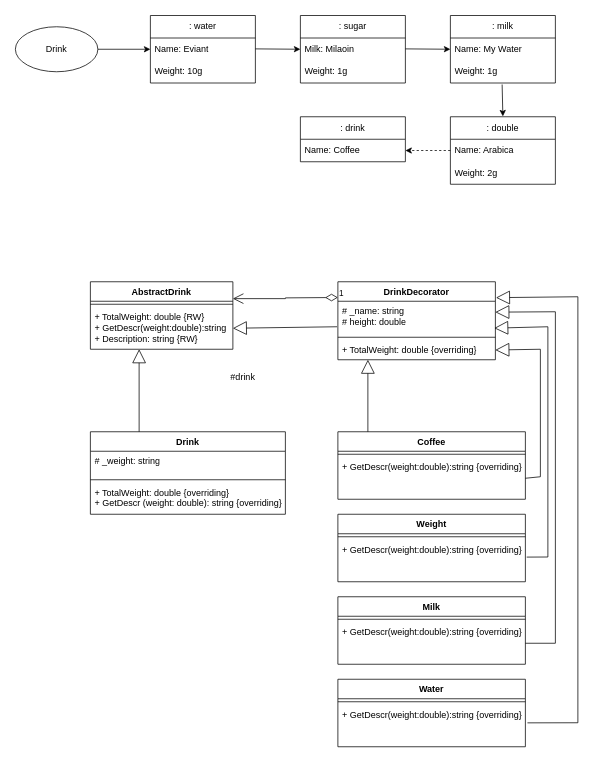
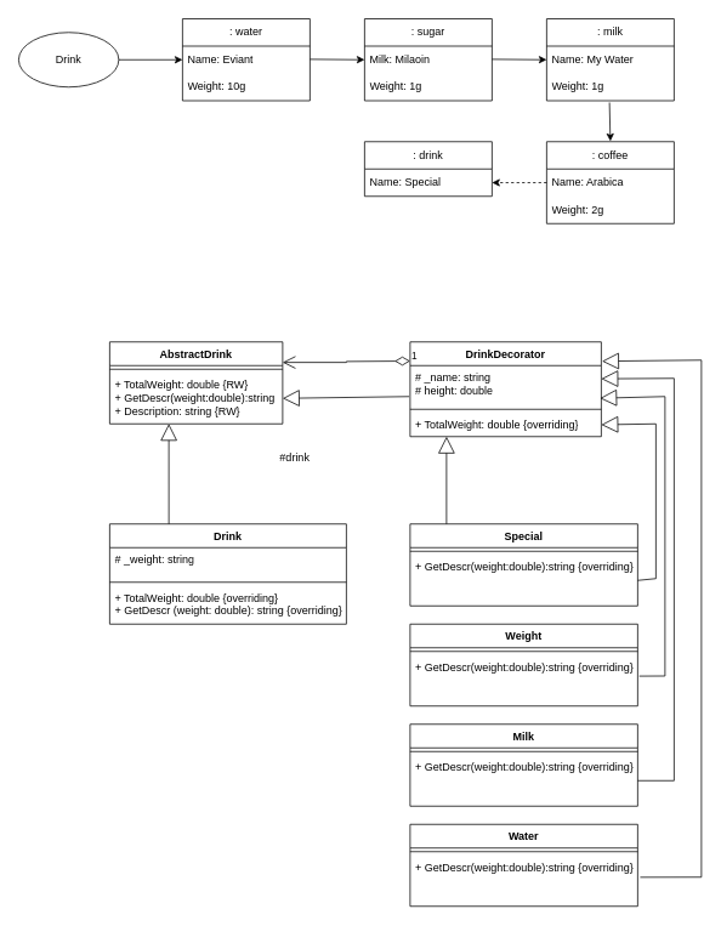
  <mxCell id="0" />
  <mxCell id="1" parent="0" />
  <mxCell id="2" value="Drink" style="ellipse;whiteSpace=wrap;html=1;" vertex="1" parent="1"><mxGeometry x="20" y="35" width="110" height="60" as="geometry" /></mxCell>
  <mxCell id="3" value=": water" style="swimlane;fontStyle=0;childLayout=stackLayout;horizontal=1;startSize=30;horizontalStack=0;resizeParent=1;resizeParentMax=0;resizeLast=0;collapsible=1;marginBottom=0;whiteSpace=wrap;html=1;" vertex="1" parent="1"><mxGeometry x="200" y="20" width="140" height="90" as="geometry" /></mxCell>
  <mxCell id="4" value="Name: Eviant" style="text;strokeColor=none;fillColor=none;align=left;verticalAlign=middle;spacingLeft=4;spacingRight=4;overflow=hidden;points=[[0,0.5],[1,0.5]];portConstraint=eastwest;rotatable=0;whiteSpace=wrap;html=1;" vertex="1" parent="3"><mxGeometry y="30" width="140" height="30" as="geometry" /></mxCell>
  <mxCell id="5" value="Weight: 10g" style="text;strokeColor=none;fillColor=none;align=left;verticalAlign=middle;spacingLeft=4;spacingRight=4;overflow=hidden;points=[[0,0.5],[1,0.5]];portConstraint=eastwest;rotatable=0;whiteSpace=wrap;html=1;" vertex="1" parent="3"><mxGeometry y="60" width="140" height="30" as="geometry" /></mxCell>
  <mxCell id="6" value=": sugar" style="swimlane;fontStyle=0;childLayout=stackLayout;horizontal=1;startSize=30;horizontalStack=0;resizeParent=1;resizeParentMax=0;resizeLast=0;collapsible=1;marginBottom=0;whiteSpace=wrap;html=1;" vertex="1" parent="1"><mxGeometry x="400" y="20" width="140" height="90" as="geometry" /></mxCell>
  <mxCell id="7" value="Milk: Milaoin" style="text;strokeColor=none;fillColor=none;align=left;verticalAlign=middle;spacingLeft=4;spacingRight=4;overflow=hidden;points=[[0,0.5],[1,0.5]];portConstraint=eastwest;rotatable=0;whiteSpace=wrap;html=1;" vertex="1" parent="6"><mxGeometry y="30" width="140" height="30" as="geometry" /></mxCell>
  <mxCell id="8" value="Weight: 1g" style="text;strokeColor=none;fillColor=none;align=left;verticalAlign=middle;spacingLeft=4;spacingRight=4;overflow=hidden;points=[[0,0.5],[1,0.5]];portConstraint=eastwest;rotatable=0;whiteSpace=wrap;html=1;" vertex="1" parent="6"><mxGeometry y="60" width="140" height="30" as="geometry" /></mxCell>
  <mxCell id="9" value=": milk" style="swimlane;fontStyle=0;childLayout=stackLayout;horizontal=1;startSize=30;horizontalStack=0;resizeParent=1;resizeParentMax=0;resizeLast=0;collapsible=1;marginBottom=0;whiteSpace=wrap;html=1;" vertex="1" parent="1"><mxGeometry x="600" y="20" width="140" height="90" as="geometry" /></mxCell>
  <mxCell id="10" value="Name: My Water" style="text;strokeColor=none;fillColor=none;align=left;verticalAlign=middle;spacingLeft=4;spacingRight=4;overflow=hidden;points=[[0,0.5],[1,0.5]];portConstraint=eastwest;rotatable=0;whiteSpace=wrap;html=1;" vertex="1" parent="9"><mxGeometry y="30" width="140" height="30" as="geometry" /></mxCell>
  <mxCell id="11" value="Weight: 1g" style="text;strokeColor=none;fillColor=none;align=left;verticalAlign=middle;spacingLeft=4;spacingRight=4;overflow=hidden;points=[[0,0.5],[1,0.5]];portConstraint=eastwest;rotatable=0;whiteSpace=wrap;html=1;" vertex="1" parent="9"><mxGeometry y="60" width="140" height="30" as="geometry" /></mxCell>
- <mxCell id="12" value=": double" style="swimlane;fontStyle=0;childLayout=stackLayout;horizontal=1;startSize=30;horizontalStack=0;resizeParent=1;resizeParentMax=0;resizeLast=0;collapsible=1;marginBottom=0;whiteSpace=wrap;html=1;" vertex="1" parent="1"><mxGeometry x="600" y="155" width="140" height="90" as="geometry" /></mxCell>
+ <mxCell id="12" value=": coffee" style="swimlane;fontStyle=0;childLayout=stackLayout;horizontal=1;startSize=30;horizontalStack=0;resizeParent=1;resizeParentMax=0;resizeLast=0;collapsible=1;marginBottom=0;whiteSpace=wrap;html=1;" vertex="1" parent="1"><mxGeometry x="600" y="155" width="140" height="90" as="geometry" /></mxCell>
  <mxCell id="13" value="Name: Arabica" style="text;strokeColor=none;fillColor=none;align=left;verticalAlign=middle;spacingLeft=4;spacingRight=4;overflow=hidden;points=[[0,0.5],[1,0.5]];portConstraint=eastwest;rotatable=0;whiteSpace=wrap;html=1;" vertex="1" parent="12"><mxGeometry y="30" width="140" height="30" as="geometry" /></mxCell>
  <mxCell id="14" value="Weight: 2g" style="text;strokeColor=none;fillColor=none;align=left;verticalAlign=middle;spacingLeft=4;spacingRight=4;overflow=hidden;points=[[0,0.5],[1,0.5]];portConstraint=eastwest;rotatable=0;whiteSpace=wrap;html=1;" vertex="1" parent="12"><mxGeometry y="60" width="140" height="30" as="geometry" /></mxCell>
  <mxCell id="15" value=": drink" style="swimlane;fontStyle=0;childLayout=stackLayout;horizontal=1;startSize=30;horizontalStack=0;resizeParent=1;resizeParentMax=0;resizeLast=0;collapsible=1;marginBottom=0;whiteSpace=wrap;html=1;" vertex="1" parent="1"><mxGeometry x="400" y="155" width="140" height="60" as="geometry" /></mxCell>
- <mxCell id="16" value="Name: Coffee" style="text;strokeColor=none;fillColor=none;align=left;verticalAlign=middle;spacingLeft=4;spacingRight=4;overflow=hidden;points=[[0,0.5],[1,0.5]];portConstraint=eastwest;rotatable=0;whiteSpace=wrap;html=1;" vertex="1" parent="15"><mxGeometry y="30" width="140" height="30" as="geometry" /></mxCell>
+ <mxCell id="16" value="Name: Special" style="text;strokeColor=none;fillColor=none;align=left;verticalAlign=middle;spacingLeft=4;spacingRight=4;overflow=hidden;points=[[0,0.5],[1,0.5]];portConstraint=eastwest;rotatable=0;whiteSpace=wrap;html=1;" vertex="1" parent="15"><mxGeometry y="30" width="140" height="30" as="geometry" /></mxCell>
  <mxCell id="17" value="" style="endArrow=classic;html=1;rounded=0;entryX=0;entryY=0.5;entryDx=0;entryDy=0;exitX=1;exitY=0.5;exitDx=0;exitDy=0;" edge="1" parent="1" source="2" target="4"><mxGeometry width="50" height="50" relative="1" as="geometry"><mxPoint x="130" y="70" as="sourcePoint" /><mxPoint x="180" y="20" as="targetPoint" /></mxGeometry></mxCell>
  <mxCell id="18" value="" style="endArrow=classic;html=1;rounded=0;exitX=1;exitY=0.5;exitDx=0;exitDy=0;" edge="1" parent="1"><mxGeometry width="50" height="50" relative="1" as="geometry"><mxPoint x="340" y="64.5" as="sourcePoint" /><mxPoint x="400" y="65" as="targetPoint" /></mxGeometry></mxCell>
  <mxCell id="19" value="" style="endArrow=classic;html=1;rounded=0;exitX=1;exitY=0.5;exitDx=0;exitDy=0;" edge="1" parent="1"><mxGeometry width="50" height="50" relative="1" as="geometry"><mxPoint x="540" y="64.5" as="sourcePoint" /><mxPoint x="600" y="65" as="targetPoint" /></mxGeometry></mxCell>
  <mxCell id="20" value="" style="endArrow=classic;html=1;rounded=0;exitX=0.493;exitY=1.067;exitDx=0;exitDy=0;exitPerimeter=0;" edge="1" parent="1" source="11"><mxGeometry width="50" height="50" relative="1" as="geometry"><mxPoint x="610" y="154" as="sourcePoint" /><mxPoint x="670" y="154.5" as="targetPoint" /></mxGeometry></mxCell>
  <mxCell id="21" value="" style="endArrow=classic;html=1;rounded=0;exitX=0;exitY=0.5;exitDx=0;exitDy=0;entryX=1;entryY=0.75;entryDx=0;entryDy=0;dashed=1;" edge="1" parent="1" source="13" target="15"><mxGeometry width="50" height="50" relative="1" as="geometry"><mxPoint x="520" y="255" as="sourcePoint" /><mxPoint x="580" y="255.5" as="targetPoint" /></mxGeometry></mxCell>
  <mxCell id="22" value="AbstractDrink" style="swimlane;fontStyle=1;align=center;verticalAlign=top;childLayout=stackLayout;horizontal=1;startSize=26;horizontalStack=0;resizeParent=1;resizeParentMax=0;resizeLast=0;collapsible=1;marginBottom=0;whiteSpace=wrap;html=1;" vertex="1" parent="1"><mxGeometry x="120" y="375" width="190" height="90" as="geometry" /></mxCell>
  <mxCell id="23" value="" style="line;strokeWidth=1;fillColor=none;align=left;verticalAlign=middle;spacingTop=-1;spacingLeft=3;spacingRight=3;rotatable=0;labelPosition=right;points=[];portConstraint=eastwest;strokeColor=inherit;" vertex="1" parent="22"><mxGeometry y="26" width="190" height="8" as="geometry" /></mxCell>
  <mxCell id="24" value="&lt;div&gt;+ TotalWeight: double {RW}&lt;/div&gt;&lt;div&gt;+ GetDescr(weight:double):string&lt;br&gt;&lt;/div&gt;&lt;div&gt;+ Description: string {RW}&lt;br&gt;&lt;/div&gt;" style="text;strokeColor=none;fillColor=none;align=left;verticalAlign=top;spacingLeft=4;spacingRight=4;overflow=hidden;rotatable=0;points=[[0,0.5],[1,0.5]];portConstraint=eastwest;whiteSpace=wrap;html=1;" vertex="1" parent="22"><mxGeometry y="34" width="190" height="56" as="geometry" /></mxCell>
  <mxCell id="25" value="DrinkDecorator" style="swimlane;fontStyle=1;align=center;verticalAlign=top;childLayout=stackLayout;horizontal=1;startSize=26;horizontalStack=0;resizeParent=1;resizeParentMax=0;resizeLast=0;collapsible=1;marginBottom=0;whiteSpace=wrap;html=1;" vertex="1" parent="1"><mxGeometry x="450" y="375" width="210" height="104" as="geometry" /></mxCell>
  <mxCell id="26" value="&lt;div&gt;# _name: string&lt;/div&gt;&lt;div&gt;# height: double&lt;br&gt;&lt;/div&gt;" style="text;strokeColor=none;fillColor=none;align=left;verticalAlign=top;spacingLeft=4;spacingRight=4;overflow=hidden;rotatable=0;points=[[0,0.5],[1,0.5]];portConstraint=eastwest;whiteSpace=wrap;html=1;" vertex="1" parent="25"><mxGeometry y="26" width="210" height="44" as="geometry" /></mxCell>
  <mxCell id="27" value="" style="line;strokeWidth=1;fillColor=none;align=left;verticalAlign=middle;spacingTop=-1;spacingLeft=3;spacingRight=3;rotatable=0;labelPosition=right;points=[];portConstraint=eastwest;strokeColor=inherit;" vertex="1" parent="25"><mxGeometry y="70" width="210" height="8" as="geometry" /></mxCell>
  <mxCell id="28" value="+ TotalWeight: double {overriding}" style="text;strokeColor=none;fillColor=none;align=left;verticalAlign=top;spacingLeft=4;spacingRight=4;overflow=hidden;rotatable=0;points=[[0,0.5],[1,0.5]];portConstraint=eastwest;whiteSpace=wrap;html=1;" vertex="1" parent="25"><mxGeometry y="78" width="210" height="26" as="geometry" /></mxCell>
  <mxCell id="29" value="Drink" style="swimlane;fontStyle=1;align=center;verticalAlign=top;childLayout=stackLayout;horizontal=1;startSize=26;horizontalStack=0;resizeParent=1;resizeParentMax=0;resizeLast=0;collapsible=1;marginBottom=0;whiteSpace=wrap;html=1;" vertex="1" parent="1"><mxGeometry x="120" y="575" width="260" height="110" as="geometry" /></mxCell>
  <mxCell id="30" value="&lt;div&gt;# _weight: string&lt;/div&gt;" style="text;strokeColor=none;fillColor=none;align=left;verticalAlign=top;spacingLeft=4;spacingRight=4;overflow=hidden;rotatable=0;points=[[0,0.5],[1,0.5]];portConstraint=eastwest;whiteSpace=wrap;html=1;" vertex="1" parent="29"><mxGeometry y="26" width="260" height="34" as="geometry" /></mxCell>
  <mxCell id="31" value="" style="line;strokeWidth=1;fillColor=none;align=left;verticalAlign=middle;spacingTop=-1;spacingLeft=3;spacingRight=3;rotatable=0;labelPosition=right;points=[];portConstraint=eastwest;strokeColor=inherit;" vertex="1" parent="29"><mxGeometry y="60" width="260" height="8" as="geometry" /></mxCell>
  <mxCell id="32" value="&lt;div&gt;+ TotalWeight: double {overriding}&lt;/div&gt;&lt;div&gt;+ GetDescr (weight: double): string {overriding}&lt;br&gt;&lt;/div&gt;" style="text;strokeColor=none;fillColor=none;align=left;verticalAlign=top;spacingLeft=4;spacingRight=4;overflow=hidden;rotatable=0;points=[[0,0.5],[1,0.5]];portConstraint=eastwest;whiteSpace=wrap;html=1;" vertex="1" parent="29"><mxGeometry y="68" width="260" height="42" as="geometry" /></mxCell>
  <mxCell id="33" value="" style="endArrow=block;endSize=16;endFill=0;html=1;rounded=0;entryX=0.342;entryY=1;entryDx=0;entryDy=0;entryPerimeter=0;exitX=0.25;exitY=0;exitDx=0;exitDy=0;" edge="1" parent="1" source="29" target="24"><mxGeometry width="160" relative="1" as="geometry"><mxPoint x="370" y="575" as="sourcePoint" /><mxPoint x="530" y="575" as="targetPoint" /></mxGeometry></mxCell>
  <mxCell id="34" value="" style="endArrow=block;endSize=16;endFill=0;html=1;rounded=0;entryX=1;entryY=0.5;entryDx=0;entryDy=0;exitX=-0.005;exitY=0.773;exitDx=0;exitDy=0;exitPerimeter=0;" edge="1" parent="1" source="26" target="24"><mxGeometry width="160" relative="1" as="geometry"><mxPoint x="360" y="565" as="sourcePoint" /><mxPoint x="360" y="455" as="targetPoint" /></mxGeometry></mxCell>
  <mxCell id="35" value="1" style="endArrow=open;html=1;endSize=12;startArrow=diamondThin;startSize=14;startFill=0;edgeStyle=orthogonalEdgeStyle;align=left;verticalAlign=bottom;rounded=0;entryX=1;entryY=0.25;entryDx=0;entryDy=0;" edge="1" parent="1" target="22"><mxGeometry x="-1" y="3" relative="1" as="geometry"><mxPoint x="450" y="396" as="sourcePoint" /><mxPoint x="460" y="515" as="targetPoint" /></mxGeometry></mxCell>
  <mxCell id="36" value="#drink" style="text;html=1;align=center;verticalAlign=middle;resizable=0;points=[];autosize=1;strokeColor=none;fillColor=none;" vertex="1" parent="1"><mxGeometry x="293" y="487" width="60" height="30" as="geometry" /></mxCell>
- <mxCell id="37" value="Coffee" style="swimlane;fontStyle=1;align=center;verticalAlign=top;childLayout=stackLayout;horizontal=1;startSize=26;horizontalStack=0;resizeParent=1;resizeParentMax=0;resizeLast=0;collapsible=1;marginBottom=0;whiteSpace=wrap;html=1;" vertex="1" parent="1"><mxGeometry x="450" y="575" width="250" height="90" as="geometry" /></mxCell>
+ <mxCell id="37" value="Special" style="swimlane;fontStyle=1;align=center;verticalAlign=top;childLayout=stackLayout;horizontal=1;startSize=26;horizontalStack=0;resizeParent=1;resizeParentMax=0;resizeLast=0;collapsible=1;marginBottom=0;whiteSpace=wrap;html=1;" vertex="1" parent="1"><mxGeometry x="450" y="575" width="250" height="90" as="geometry" /></mxCell>
  <mxCell id="38" value="" style="line;strokeWidth=1;fillColor=none;align=left;verticalAlign=middle;spacingTop=-1;spacingLeft=3;spacingRight=3;rotatable=0;labelPosition=right;points=[];portConstraint=eastwest;strokeColor=inherit;" vertex="1" parent="37"><mxGeometry y="26" width="250" height="8" as="geometry" /></mxCell>
  <mxCell id="39" value="&lt;div&gt;+ GetDescr(weight:double):string {overriding}&lt;/div&gt;" style="text;strokeColor=none;fillColor=none;align=left;verticalAlign=top;spacingLeft=4;spacingRight=4;overflow=hidden;rotatable=0;points=[[0,0.5],[1,0.5]];portConstraint=eastwest;whiteSpace=wrap;html=1;" vertex="1" parent="37"><mxGeometry y="34" width="250" height="56" as="geometry" /></mxCell>
  <mxCell id="40" value="" style="endArrow=block;endSize=16;endFill=0;html=1;rounded=0;entryX=0.342;entryY=1;entryDx=0;entryDy=0;entryPerimeter=0;" edge="1" parent="1"><mxGeometry width="160" relative="1" as="geometry"><mxPoint x="490" y="575" as="sourcePoint" /><mxPoint x="490" y="479" as="targetPoint" /></mxGeometry></mxCell>
  <mxCell id="41" value="Weight" style="swimlane;fontStyle=1;align=center;verticalAlign=top;childLayout=stackLayout;horizontal=1;startSize=26;horizontalStack=0;resizeParent=1;resizeParentMax=0;resizeLast=0;collapsible=1;marginBottom=0;whiteSpace=wrap;html=1;" vertex="1" parent="1"><mxGeometry x="450" y="685" width="250" height="90" as="geometry" /></mxCell>
  <mxCell id="42" value="" style="line;strokeWidth=1;fillColor=none;align=left;verticalAlign=middle;spacingTop=-1;spacingLeft=3;spacingRight=3;rotatable=0;labelPosition=right;points=[];portConstraint=eastwest;strokeColor=inherit;" vertex="1" parent="41"><mxGeometry y="26" width="250" height="8" as="geometry" /></mxCell>
  <mxCell id="43" value="&lt;div&gt;+ GetDescr(weight:double):string {overriding}&lt;/div&gt;" style="text;strokeColor=none;fillColor=none;align=left;verticalAlign=top;spacingLeft=4;spacingRight=4;overflow=hidden;rotatable=0;points=[[0,0.5],[1,0.5]];portConstraint=eastwest;whiteSpace=wrap;html=1;" vertex="1" parent="41"><mxGeometry y="34" width="250" height="56" as="geometry" /></mxCell>
  <mxCell id="44" value="Milk" style="swimlane;fontStyle=1;align=center;verticalAlign=top;childLayout=stackLayout;horizontal=1;startSize=26;horizontalStack=0;resizeParent=1;resizeParentMax=0;resizeLast=0;collapsible=1;marginBottom=0;whiteSpace=wrap;html=1;" vertex="1" parent="1"><mxGeometry x="450" y="795" width="250" height="90" as="geometry" /></mxCell>
  <mxCell id="45" value="" style="line;strokeWidth=1;fillColor=none;align=left;verticalAlign=middle;spacingTop=-1;spacingLeft=3;spacingRight=3;rotatable=0;labelPosition=right;points=[];portConstraint=eastwest;strokeColor=inherit;" vertex="1" parent="44"><mxGeometry y="26" width="250" height="8" as="geometry" /></mxCell>
  <mxCell id="46" value="&lt;div&gt;+ GetDescr(weight:double):string {overriding}&lt;/div&gt;" style="text;strokeColor=none;fillColor=none;align=left;verticalAlign=top;spacingLeft=4;spacingRight=4;overflow=hidden;rotatable=0;points=[[0,0.5],[1,0.5]];portConstraint=eastwest;whiteSpace=wrap;html=1;" vertex="1" parent="44"><mxGeometry y="34" width="250" height="56" as="geometry" /></mxCell>
  <mxCell id="47" value="Water" style="swimlane;fontStyle=1;align=center;verticalAlign=top;childLayout=stackLayout;horizontal=1;startSize=26;horizontalStack=0;resizeParent=1;resizeParentMax=0;resizeLast=0;collapsible=1;marginBottom=0;whiteSpace=wrap;html=1;" vertex="1" parent="1"><mxGeometry x="450" y="905" width="250" height="90" as="geometry" /></mxCell>
  <mxCell id="48" value="" style="line;strokeWidth=1;fillColor=none;align=left;verticalAlign=middle;spacingTop=-1;spacingLeft=3;spacingRight=3;rotatable=0;labelPosition=right;points=[];portConstraint=eastwest;strokeColor=inherit;" vertex="1" parent="47"><mxGeometry y="26" width="250" height="8" as="geometry" /></mxCell>
  <mxCell id="49" value="&lt;div&gt;+ GetDescr(weight:double):string {overriding}&lt;/div&gt;" style="text;strokeColor=none;fillColor=none;align=left;verticalAlign=top;spacingLeft=4;spacingRight=4;overflow=hidden;rotatable=0;points=[[0,0.5],[1,0.5]];portConstraint=eastwest;whiteSpace=wrap;html=1;" vertex="1" parent="47"><mxGeometry y="34" width="250" height="56" as="geometry" /></mxCell>
  <mxCell id="50" value="" style="endArrow=block;endSize=16;endFill=0;html=1;rounded=0;entryX=1;entryY=0.5;entryDx=0;entryDy=0;exitX=1;exitY=0.5;exitDx=0;exitDy=0;" edge="1" parent="1" source="39" target="28"><mxGeometry width="160" relative="1" as="geometry"><mxPoint x="720" y="635" as="sourcePoint" /><mxPoint x="760" y="465" as="targetPoint" /><Array as="points"><mxPoint x="720" y="635" /><mxPoint x="720" y="465" /></Array></mxGeometry></mxCell>
  <mxCell id="51" value="" style="endArrow=block;endSize=16;endFill=0;html=1;rounded=0;entryX=0.993;entryY=0.815;entryDx=0;entryDy=0;exitX=1.007;exitY=0.413;exitDx=0;exitDy=0;exitPerimeter=0;entryPerimeter=0;" edge="1" parent="1" source="43" target="26"><mxGeometry width="160" relative="1" as="geometry"><mxPoint x="710" y="607" as="sourcePoint" /><mxPoint x="670" y="436" as="targetPoint" /><Array as="points"><mxPoint x="730" y="742" /><mxPoint x="730" y="435" /></Array></mxGeometry></mxCell>
  <mxCell id="52" value="" style="endArrow=block;endSize=16;endFill=0;html=1;rounded=0;entryX=1;entryY=0.33;entryDx=0;entryDy=0;exitX=1;exitY=0.5;exitDx=0;exitDy=0;entryPerimeter=0;" edge="1" parent="1" source="46" target="26"><mxGeometry width="160" relative="1" as="geometry"><mxPoint x="712" y="722" as="sourcePoint" /><mxPoint x="669" y="417" as="targetPoint" /><Array as="points"><mxPoint x="740" y="857" /><mxPoint x="740" y="415" /></Array></mxGeometry></mxCell>
  <mxCell id="53" value="" style="endArrow=block;endSize=16;endFill=0;html=1;rounded=0;entryX=1.004;entryY=0.204;entryDx=0;entryDy=0;exitX=1.011;exitY=0.431;exitDx=0;exitDy=0;entryPerimeter=0;exitPerimeter=0;" edge="1" parent="1" source="49" target="25"><mxGeometry width="160" relative="1" as="geometry"><mxPoint x="730" y="837" as="sourcePoint" /><mxPoint x="690" y="396" as="targetPoint" /><Array as="points"><mxPoint x="770" y="963" /><mxPoint x="770" y="395" /></Array></mxGeometry></mxCell>
